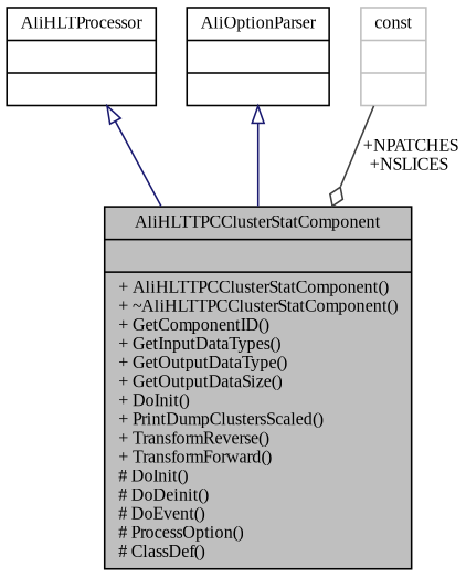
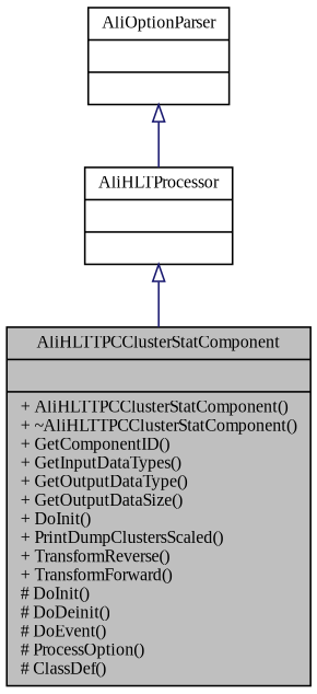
  digraph {
    fontname="Liberation Serif"
    node [color=black fontname="Liberation Serif" fontsize=10 shape=record]
    edge [arrowtail=onormal color=midnightblue dir=back fontname="Liberation Serif" fontsize=10 labelfontname=Helvetica labelfontsize=10 style=solid]
    n1 [fillcolor=grey75 fontcolor=black height=0.2 label="{AliHLTTPCClusterStatComponent\n||+ AliHLTTPCClusterStatComponent()\l+ ~AliHLTTPCClusterStatComponent()\l+ GetComponentID()\l+ GetInputDataTypes()\l+ GetOutputDataType()\l+ GetOutputDataSize()\l+ DoInit()\l+ PrintDumpClustersScaled()\l+ TransformReverse()\l+ TransformForward()\l# DoInit()\l# DoDeinit()\l# DoEvent()\l# ProcessOption()\l# ClassDef()\l}" style=filled width=0.4]
    n2 [height=0.2 label="{AliHLTProcessor\n||}" width=0.4]
    n3 [height=0.2 label="{AliOptionParser\n||}" width=0.4]
-   n4 [color=grey75 height=0.2 label="{const\n||}" width=0.4]
    n2 -> n1
-   n3 -> n1
-   n4 -> n1 [arrowhead=odiamond color=grey25 label=" +NPATCHES\n+NSLICES" arrowtail="" dir=""]
+   n3 -> n2
  }
